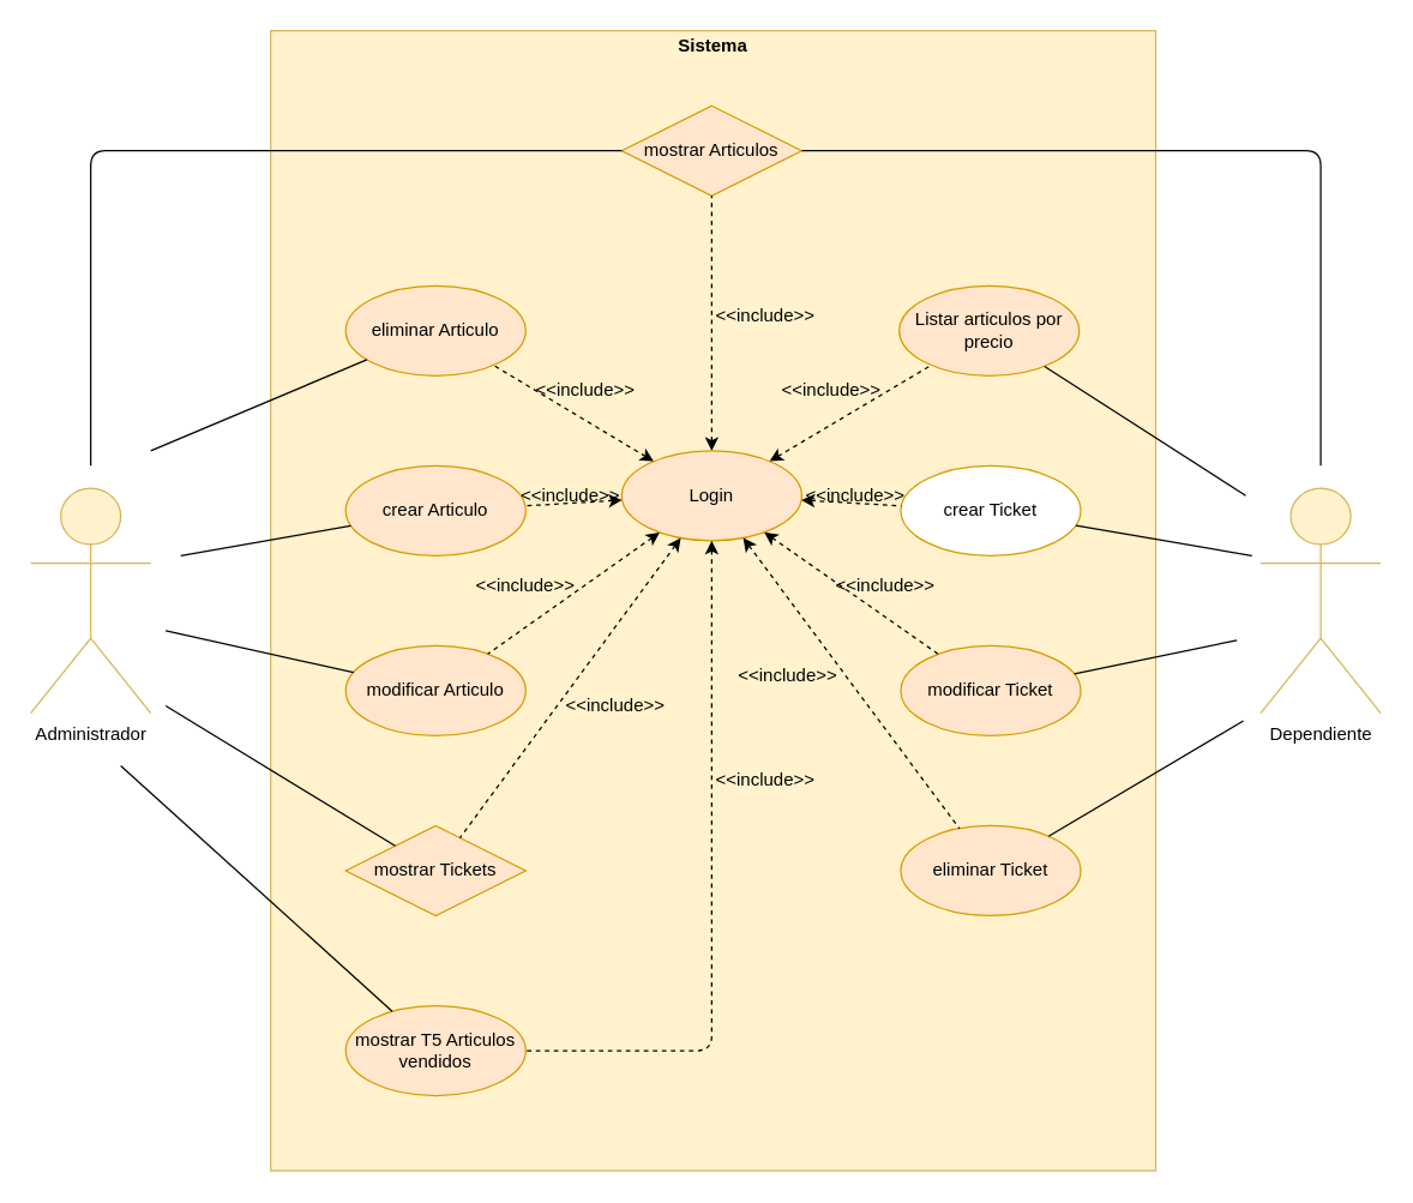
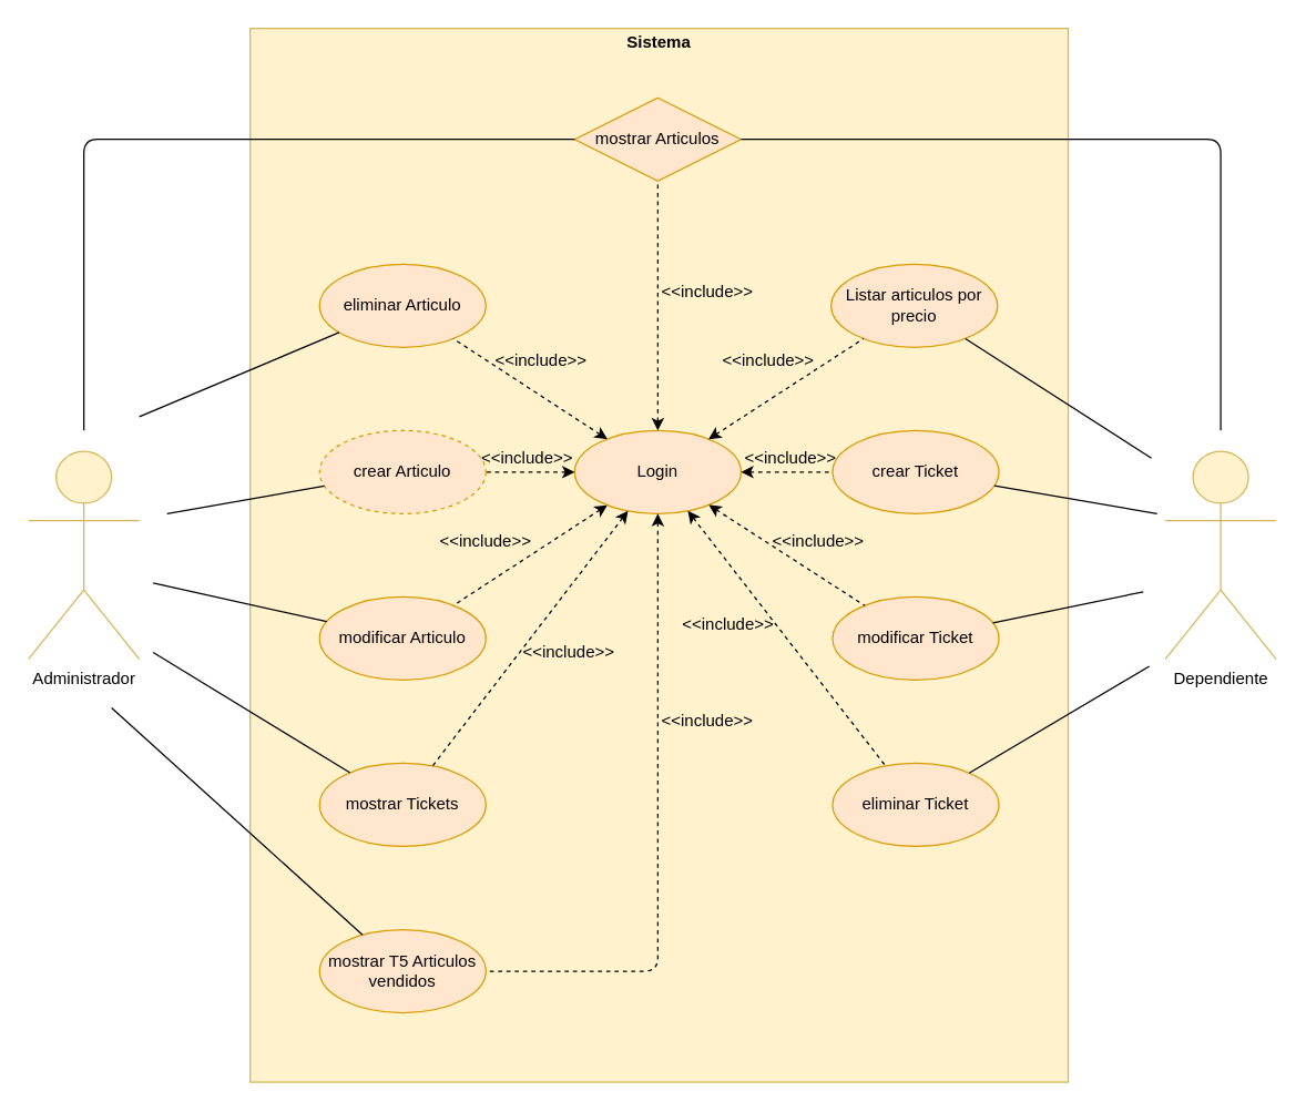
  <mxCell id="0" />
  <mxCell id="1" parent="0" />
  <mxCell id="2" value="" style="rounded=0;whiteSpace=wrap;html=1;fillColor=#fff2cc;strokeColor=#d6b656;" parent="1" vertex="1"><mxGeometry x="180" y="20" width="590" height="760" as="geometry" /></mxCell>
  <mxCell id="3" value="mostrar Articulos" style="rhombus;whiteSpace=wrap;html=1;fillColor=#ffe6cc;strokeColor=#d79b00;" parent="1" vertex="1"><mxGeometry x="414" y="70" width="120" height="60" as="geometry" /></mxCell>
  <mxCell id="4" value="&lt;b&gt;Sistema&lt;/b&gt;" style="text;html=1;strokeColor=none;fillColor=none;align=center;verticalAlign=middle;whiteSpace=wrap;rounded=0;" parent="1" vertex="1"><mxGeometry x="445" y="20" width="60" height="20" as="geometry" /></mxCell>
  <mxCell id="5" value="eliminar Articulo" style="ellipse;whiteSpace=wrap;html=1;fillColor=#ffe6cc;strokeColor=#d79b00;" parent="1" vertex="1"><mxGeometry x="230" y="190" width="120" height="60" as="geometry" /></mxCell>
- <mxCell id="6" value="Login" style="ellipse;whiteSpace=wrap;html=1;fillColor=#ffe6cc;strokeColor=#d79b00;" parent="1" vertex="1"><mxGeometry x="414" y="300" width="120" height="60" as="geometry" /></mxCell>
+ <mxCell id="6" value="Login" style="ellipse;whiteSpace=wrap;html=1;fillColor=#ffe6cc;strokeColor=#d79b00;" parent="1" vertex="1"><mxGeometry x="414" y="310" width="120" height="60" as="geometry" /></mxCell>
  <mxCell id="7" value="Listar articulos por precio" style="ellipse;whiteSpace=wrap;html=1;fillColor=#ffe6cc;strokeColor=#d79b00;" parent="1" vertex="1"><mxGeometry x="599" y="190" width="120" height="60" as="geometry" /></mxCell>
  <mxCell id="8" value="modificar Ticket" style="ellipse;whiteSpace=wrap;html=1;fillColor=#ffe6cc;strokeColor=#d79b00;" parent="1" vertex="1"><mxGeometry x="600" y="430" width="120" height="60" as="geometry" /></mxCell>
  <mxCell id="9" value="" style="endArrow=none;dashed=1;html=1;entryX=0.5;entryY=1;entryDx=0;entryDy=0;startArrow=classic;startFill=1;" parent="1" source="6" target="3" edge="1"><mxGeometry width="50" height="50" relative="1" as="geometry"><mxPoint x="450" y="340" as="sourcePoint" /><mxPoint x="500" y="290" as="targetPoint" /></mxGeometry></mxCell>
- <mxCell id="10" value="crear Ticket" style="ellipse;whiteSpace=wrap;html=1;fillColor=#ffffff;strokeColor=#d79b00;" parent="1" vertex="1"><mxGeometry x="600" y="310" width="120" height="60" as="geometry" /></mxCell>
+ <mxCell id="10" value="crear Ticket" style="ellipse;whiteSpace=wrap;html=1;fillColor=#ffe6cc;strokeColor=#d79b00;" parent="1" vertex="1"><mxGeometry x="600" y="310" width="120" height="60" as="geometry" /></mxCell>
  <mxCell id="11" value="modificar Articulo" style="ellipse;whiteSpace=wrap;html=1;fillColor=#ffe6cc;strokeColor=#d79b00;" parent="1" vertex="1"><mxGeometry x="230" y="430" width="120" height="60" as="geometry" /></mxCell>
- <mxCell id="12" value="crear Articulo" style="ellipse;whiteSpace=wrap;html=1;fillColor=#ffe6cc;strokeColor=#d79b00;" parent="1" vertex="1"><mxGeometry x="230" y="310" width="120" height="60" as="geometry" /></mxCell>
+ <mxCell id="12" value="crear Articulo" style="ellipse;whiteSpace=wrap;html=1;fillColor=#ffe6cc;strokeColor=#d79b00;dashed=1;" parent="1" vertex="1"><mxGeometry x="230" y="310" width="120" height="60" as="geometry" /></mxCell>
  <mxCell id="13" value="eliminar Ticket" style="ellipse;whiteSpace=wrap;html=1;fillColor=#ffe6cc;strokeColor=#d79b00;" parent="1" vertex="1"><mxGeometry x="600" y="550" width="120" height="60" as="geometry" /></mxCell>
- <mxCell id="14" value="mostrar Tickets" style="rhombus;whiteSpace=wrap;html=1;fillColor=#ffe6cc;strokeColor=#d79b00;" parent="1" vertex="1"><mxGeometry x="230" y="550" width="120" height="60" as="geometry" /></mxCell>
+ <mxCell id="14" value="mostrar Tickets" style="ellipse;whiteSpace=wrap;html=1;fillColor=#ffe6cc;strokeColor=#d79b00;" parent="1" vertex="1"><mxGeometry x="230" y="550" width="120" height="60" as="geometry" /></mxCell>
  <mxCell id="15" value="mostrar T5 Articulos vendidos" style="ellipse;whiteSpace=wrap;html=1;fillColor=#ffe6cc;strokeColor=#d79b00;" parent="1" vertex="1"><mxGeometry x="230" y="670" width="120" height="60" as="geometry" /></mxCell>
  <mxCell id="16" value="" style="endArrow=none;dashed=1;html=1;startArrow=classic;startFill=1;" parent="1" source="6" target="5" edge="1"><mxGeometry width="50" height="50" relative="1" as="geometry"><mxPoint x="360" y="420" as="sourcePoint" /><mxPoint x="360" y="240" as="targetPoint" /></mxGeometry></mxCell>
  <mxCell id="17" value="" style="endArrow=none;dashed=1;html=1;startArrow=classic;startFill=1;" parent="1" source="6" target="12" edge="1"><mxGeometry width="50" height="50" relative="1" as="geometry"><mxPoint x="441.574" y="328.787" as="sourcePoint" /><mxPoint x="360" y="230" as="targetPoint" /><Array as="points" /></mxGeometry></mxCell>
  <mxCell id="18" value="" style="endArrow=none;dashed=1;html=1;startArrow=classic;startFill=1;" parent="1" source="6" target="11" edge="1"><mxGeometry width="50" height="50" relative="1" as="geometry"><mxPoint x="441.574" y="328.787" as="sourcePoint" /><mxPoint x="360" y="230" as="targetPoint" /></mxGeometry></mxCell>
  <mxCell id="19" value="" style="endArrow=none;dashed=1;html=1;startArrow=classic;startFill=1;" parent="1" source="6" target="14" edge="1"><mxGeometry width="50" height="50" relative="1" as="geometry"><mxPoint x="447.525" y="373.82" as="sourcePoint" /><mxPoint x="336.506" y="446.192" as="targetPoint" /></mxGeometry></mxCell>
  <mxCell id="20" value="" style="endArrow=none;dashed=1;html=1;startArrow=classic;startFill=1;" parent="1" source="6" target="15" edge="1"><mxGeometry width="50" height="50" relative="1" as="geometry"><mxPoint x="462.497" y="378.007" as="sourcePoint" /><mxPoint x="321.476" y="561.988" as="targetPoint" /><Array as="points"><mxPoint x="474" y="700" /></Array></mxGeometry></mxCell>
  <mxCell id="21" value="" style="endArrow=none;dashed=1;html=1;startArrow=classic;startFill=1;" parent="1" source="6" target="13" edge="1"><mxGeometry width="50" height="50" relative="1" as="geometry"><mxPoint x="462.497" y="378.007" as="sourcePoint" /><mxPoint x="321.476" y="561.988" as="targetPoint" /></mxGeometry></mxCell>
  <mxCell id="22" value="" style="endArrow=none;dashed=1;html=1;startArrow=classic;startFill=1;" parent="1" source="6" target="8" edge="1"><mxGeometry width="50" height="50" relative="1" as="geometry"><mxPoint x="505.645" y="377.98" as="sourcePoint" /><mxPoint x="648.321" y="562.027" as="targetPoint" /></mxGeometry></mxCell>
  <mxCell id="23" value="" style="endArrow=none;dashed=1;html=1;startArrow=classic;startFill=1;" parent="1" source="6" target="10" edge="1"><mxGeometry width="50" height="50" relative="1" as="geometry"><mxPoint x="447.525" y="326.18" as="sourcePoint" /><mxPoint x="336.506" y="253.808" as="targetPoint" /></mxGeometry></mxCell>
  <mxCell id="24" value="" style="endArrow=none;dashed=1;html=1;startArrow=classic;startFill=1;" parent="1" source="6" target="7" edge="1"><mxGeometry width="50" height="50" relative="1" as="geometry"><mxPoint x="544" y="350" as="sourcePoint" /><mxPoint x="610" y="350" as="targetPoint" /></mxGeometry></mxCell>
  <mxCell id="25" value="Administrador" style="shape=umlActor;verticalLabelPosition=bottom;verticalAlign=top;html=1;outlineConnect=0;fillColor=#fff2cc;strokeColor=#d6b656;" parent="1" vertex="1"><mxGeometry x="20" y="325" width="80" height="150" as="geometry" /></mxCell>
  <mxCell id="26" value="Dependiente" style="shape=umlActor;verticalLabelPosition=bottom;verticalAlign=top;html=1;outlineConnect=0;fillColor=#fff2cc;strokeColor=#d6b656;" parent="1" vertex="1"><mxGeometry x="840" y="325" width="80" height="150" as="geometry" /></mxCell>
  <mxCell id="27" value="&amp;lt;&amp;lt;include&amp;gt;&amp;gt;" style="text;html=1;strokeColor=none;fillColor=none;align=center;verticalAlign=middle;whiteSpace=wrap;rounded=0;" parent="1" vertex="1"><mxGeometry x="330" y="380" width="40" height="20" as="geometry" /></mxCell>
  <mxCell id="28" value="&amp;lt;&amp;lt;include&amp;gt;&amp;gt;" style="text;html=1;strokeColor=none;fillColor=none;align=center;verticalAlign=middle;whiteSpace=wrap;rounded=0;" parent="1" vertex="1"><mxGeometry x="360" y="320" width="40" height="20" as="geometry" /></mxCell>
  <mxCell id="29" value="&amp;lt;&amp;lt;include&amp;gt;&amp;gt;" style="text;html=1;strokeColor=none;fillColor=none;align=center;verticalAlign=middle;whiteSpace=wrap;rounded=0;" parent="1" vertex="1"><mxGeometry x="550" y="320" width="40" height="20" as="geometry" /></mxCell>
  <mxCell id="30" value="&amp;lt;&amp;lt;include&amp;gt;&amp;gt;" style="text;html=1;strokeColor=none;fillColor=none;align=center;verticalAlign=middle;whiteSpace=wrap;rounded=0;" parent="1" vertex="1"><mxGeometry x="534" y="250" width="40" height="20" as="geometry" /></mxCell>
  <mxCell id="31" value="&amp;lt;&amp;lt;include&amp;gt;&amp;gt;" style="text;html=1;strokeColor=none;fillColor=none;align=center;verticalAlign=middle;whiteSpace=wrap;rounded=0;" parent="1" vertex="1"><mxGeometry x="490" y="200" width="40" height="20" as="geometry" /></mxCell>
  <mxCell id="32" value="&amp;lt;&amp;lt;include&amp;gt;&amp;gt;" style="text;html=1;strokeColor=none;fillColor=none;align=center;verticalAlign=middle;whiteSpace=wrap;rounded=0;" parent="1" vertex="1"><mxGeometry x="370" y="250" width="40" height="20" as="geometry" /></mxCell>
  <mxCell id="33" value="&amp;lt;&amp;lt;include&amp;gt;&amp;gt;" style="text;html=1;strokeColor=none;fillColor=none;align=center;verticalAlign=middle;whiteSpace=wrap;rounded=0;" parent="1" vertex="1"><mxGeometry x="390" y="460" width="40" height="20" as="geometry" /></mxCell>
  <mxCell id="34" value="&amp;lt;&amp;lt;include&amp;gt;&amp;gt;" style="text;html=1;strokeColor=none;fillColor=none;align=center;verticalAlign=middle;whiteSpace=wrap;rounded=0;" parent="1" vertex="1"><mxGeometry x="490" y="510" width="40" height="20" as="geometry" /></mxCell>
  <mxCell id="35" value="&amp;lt;&amp;lt;include&amp;gt;&amp;gt;" style="text;html=1;strokeColor=none;fillColor=none;align=center;verticalAlign=middle;whiteSpace=wrap;rounded=0;" parent="1" vertex="1"><mxGeometry x="505" y="440" width="40" height="20" as="geometry" /></mxCell>
  <mxCell id="36" value="&amp;lt;&amp;lt;include&amp;gt;&amp;gt;" style="text;html=1;strokeColor=none;fillColor=none;align=center;verticalAlign=middle;whiteSpace=wrap;rounded=0;" parent="1" vertex="1"><mxGeometry x="570" y="380" width="40" height="20" as="geometry" /></mxCell>
  <mxCell id="37" value="" style="endArrow=none;html=1;" parent="1" target="3" edge="1"><mxGeometry width="50" height="50" relative="1" as="geometry"><mxPoint y="310" as="sourcePoint" x="60" /><mxPoint x="570" y="330" as="targetPoint" /><Array as="points"><mxPoint y="100" x="60" /></Array></mxGeometry></mxCell>
  <mxCell id="38" value="" style="endArrow=none;html=1;" parent="1" target="11" edge="1"><mxGeometry width="50" height="50" relative="1" as="geometry"><mxPoint x="110" y="420" as="sourcePoint" /><mxPoint x="570" y="330" as="targetPoint" /></mxGeometry></mxCell>
  <mxCell id="39" value="" style="endArrow=none;html=1;" parent="1" target="12" edge="1"><mxGeometry width="50" height="50" relative="1" as="geometry"><mxPoint x="120" y="370" as="sourcePoint" /><mxPoint x="570" y="330" as="targetPoint" /></mxGeometry></mxCell>
  <mxCell id="40" value="" style="endArrow=none;html=1;" parent="1" target="5" edge="1"><mxGeometry width="50" height="50" relative="1" as="geometry"><mxPoint x="100" y="300" as="sourcePoint" /><mxPoint x="570" y="330" as="targetPoint" /></mxGeometry></mxCell>
  <mxCell id="41" value="" style="endArrow=none;html=1;" parent="1" target="14" edge="1"><mxGeometry width="50" height="50" relative="1" as="geometry"><mxPoint x="110" y="470" as="sourcePoint" /><mxPoint x="230.001" y="509.996" as="targetPoint" /></mxGeometry></mxCell>
  <mxCell id="42" value="" style="endArrow=none;html=1;" parent="1" target="15" edge="1"><mxGeometry width="50" height="50" relative="1" as="geometry"><mxPoint x="80" y="510" as="sourcePoint" /><mxPoint x="223.763" y="586.109" as="targetPoint" /></mxGeometry></mxCell>
  <mxCell id="43" value="" style="endArrow=none;html=1;" parent="1" source="3" edge="1"><mxGeometry width="50" height="50" relative="1" as="geometry"><mxPoint x="830" y="130" as="sourcePoint" /><mxPoint x="880" y="310" as="targetPoint" /><Array as="points"><mxPoint x="880" y="100" /></Array></mxGeometry></mxCell>
  <mxCell id="44" value="" style="endArrow=none;html=1;" parent="1" source="7" edge="1"><mxGeometry width="50" height="50" relative="1" as="geometry"><mxPoint x="470" y="420" as="sourcePoint" /><mxPoint x="830" y="330" as="targetPoint" /></mxGeometry></mxCell>
  <mxCell id="45" value="" style="endArrow=none;html=1;" parent="1" source="10" edge="1"><mxGeometry width="50" height="50" relative="1" as="geometry"><mxPoint x="699.999" y="283.66" as="sourcePoint" /><mxPoint x="834.11" y="370" as="targetPoint" /></mxGeometry></mxCell>
  <mxCell id="46" value="" style="endArrow=none;html=1;" parent="1" source="8" edge="1"><mxGeometry width="50" height="50" relative="1" as="geometry"><mxPoint x="689.999" y="340" as="sourcePoint" /><mxPoint x="824.11" y="426.34" as="targetPoint" /></mxGeometry></mxCell>
  <mxCell id="47" value="" style="endArrow=none;html=1;" parent="1" source="13" edge="1"><mxGeometry width="50" height="50" relative="1" as="geometry"><mxPoint x="720.003" y="502.449" as="sourcePoint" /><mxPoint x="828.46" y="480" as="targetPoint" /></mxGeometry></mxCell>
